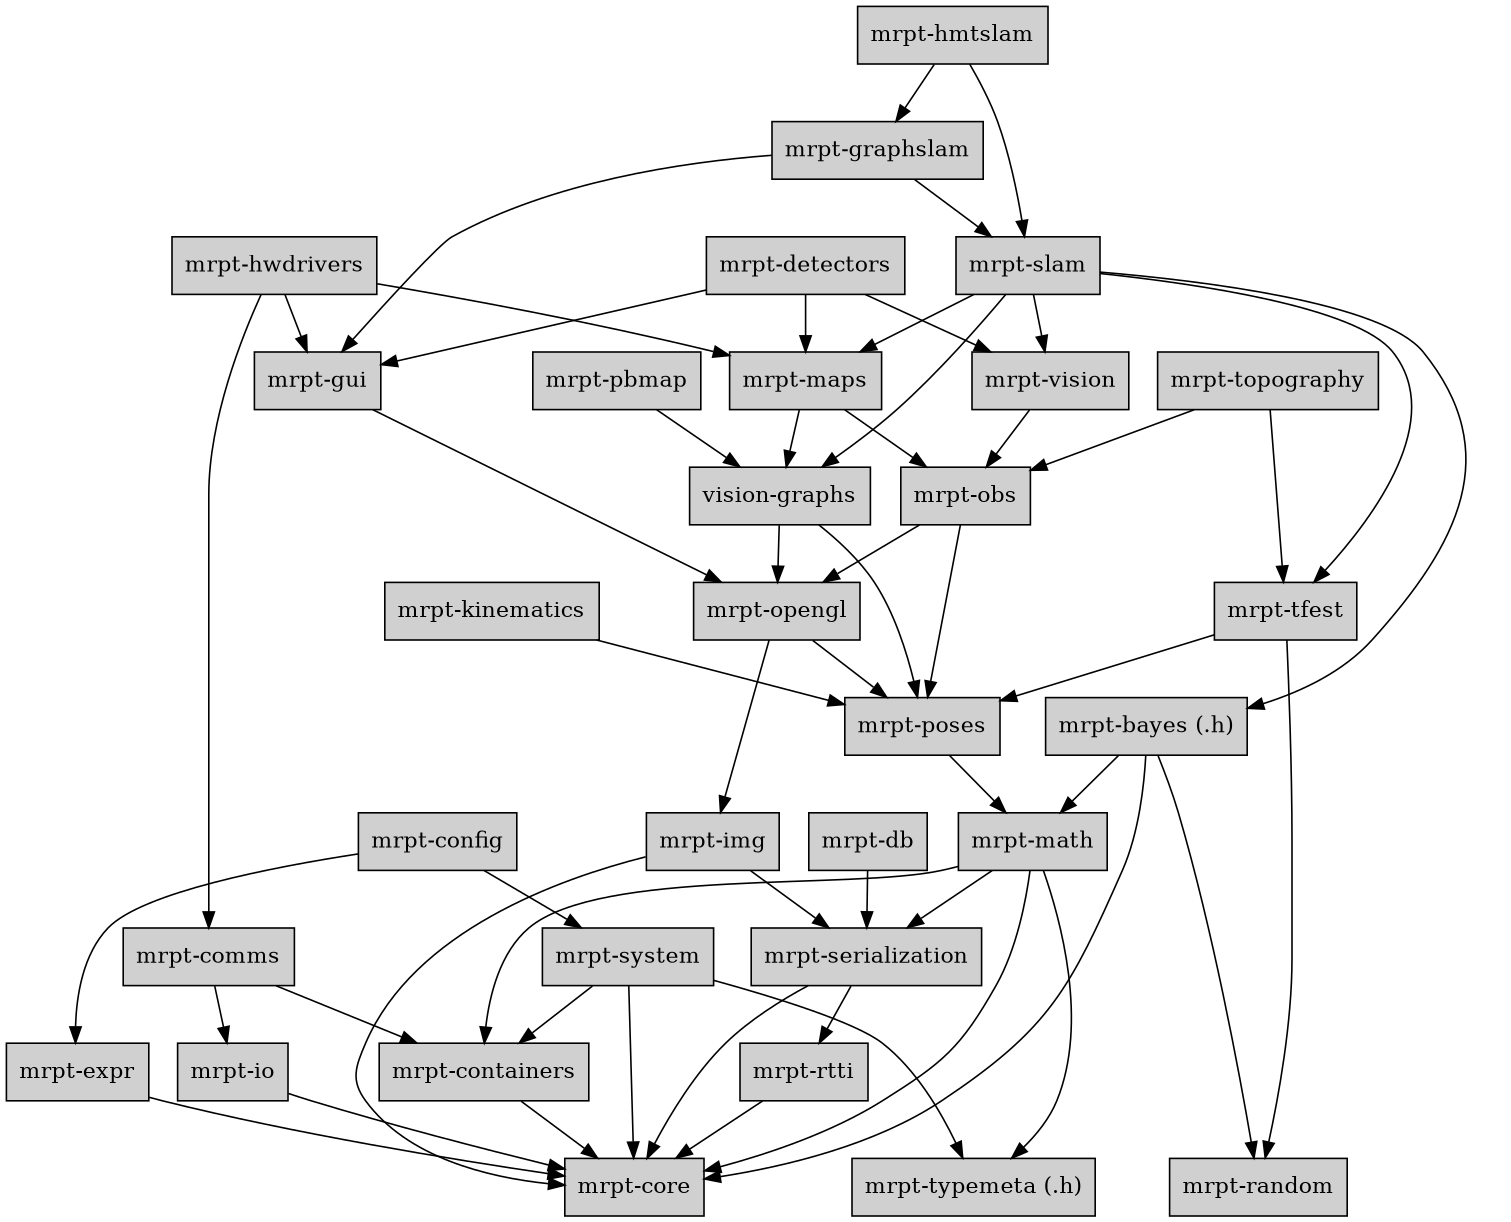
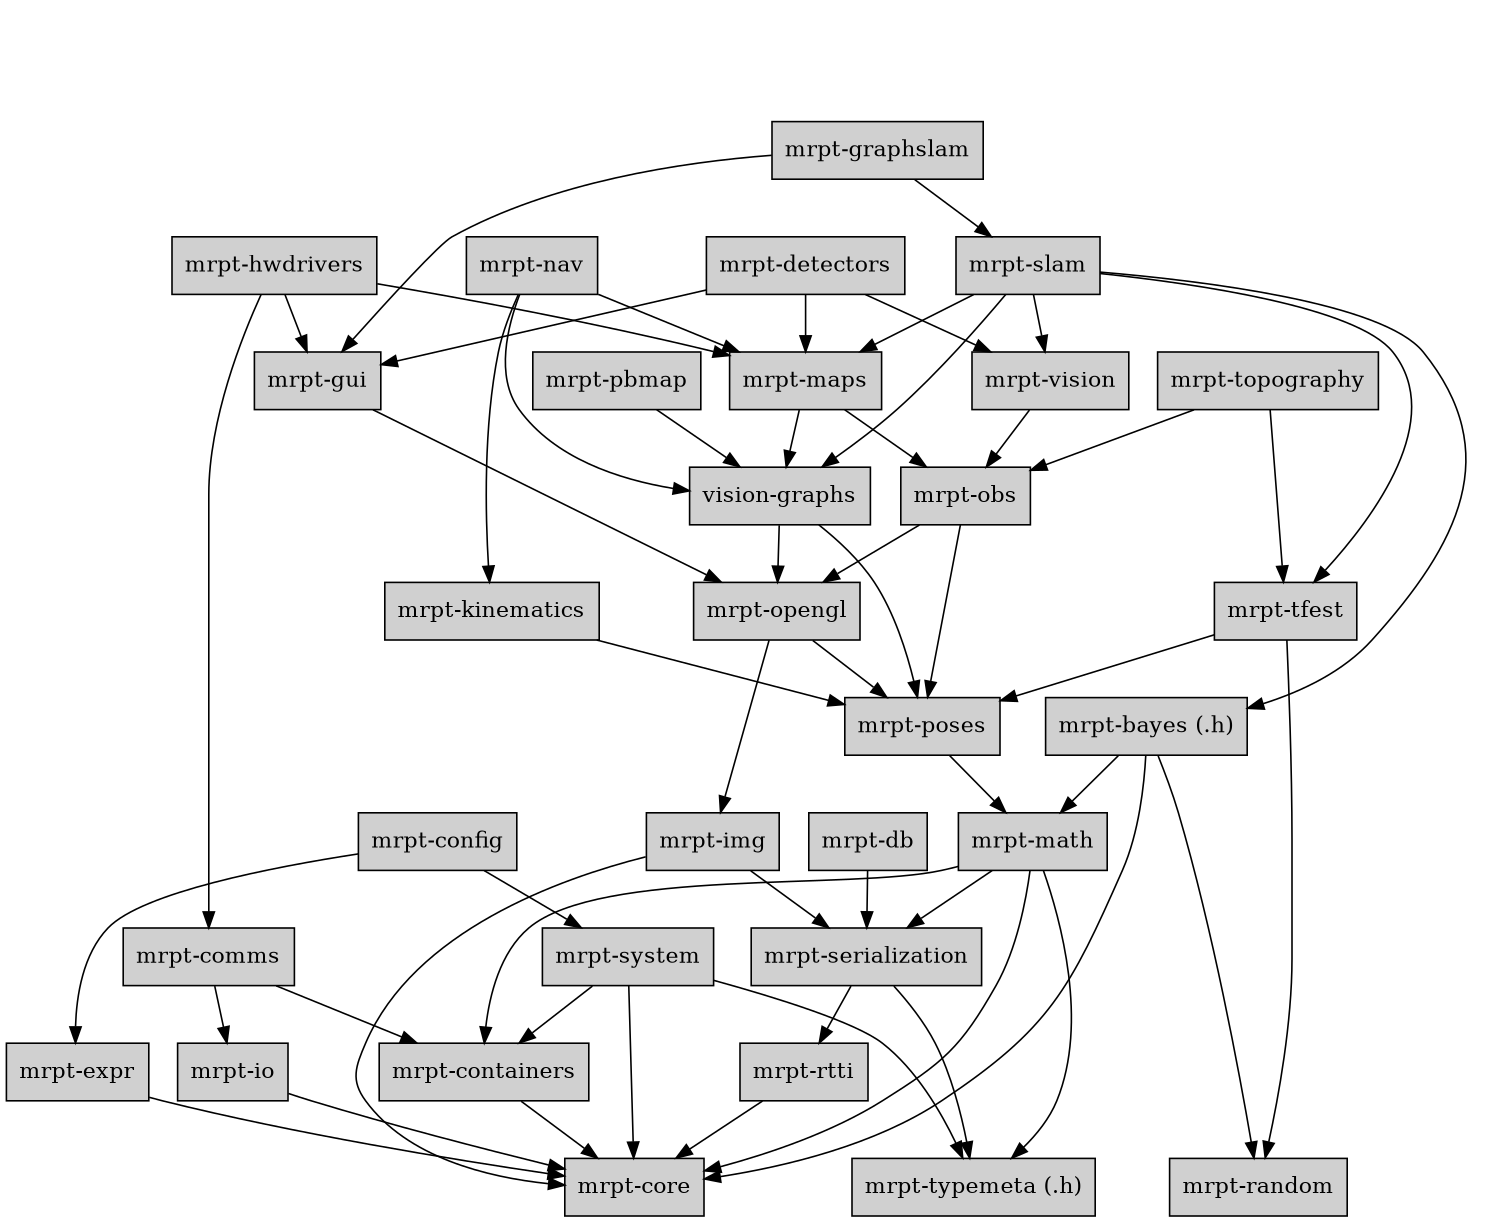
  digraph {
    node [fillcolor="#D0D0D0" shape=box style=filled]
    n1 [label="mrpt-core"]
    n2 [label="mrpt-random"]
    n3 [label="mrpt-typemeta (.h)"]
    n4 [label="mrpt-bayes (.h)"]
    n5 [label="mrpt-math"]
    n6 [label="mrpt-containers"]
    n7 [label="mrpt-serialization"]
    n8 [label="mrpt-rtti"]
    n9 [label="mrpt-comms"]
    n10 [label="mrpt-io"]
    n11 [label="mrpt-system"]
    n12 [label="mrpt-config"]
    n13 [label="mrpt-expr"]
    n14 [label="mrpt-db"]
    n15 [label="mrpt-detectors"]
    n16 [label="mrpt-gui"]
    n17 [label="mrpt-maps"]
    n18 [label="mrpt-vision"]
    n19 [label="mrpt-opengl"]
    n20 [label="vision-graphs"]
    n21 [label="mrpt-obs"]
    n22 [label="mrpt-poses"]
    n23 [label="mrpt-img"]
    n24 [label="mrpt-graphslam"]
    n25 [label="mrpt-slam"]
    n26 [label="mrpt-tfest"]
-   n27 [label="mrpt-hmtslam"]
    n28 [label="mrpt-hwdrivers"]
    n29 [label="mrpt-kinematics"]
+   n30 [label="mrpt-nav"]
    n31 [label="mrpt-pbmap"]
    n32 [label="mrpt-topography"]
    subgraph sub_1 {
      rank=sink
      n1
    }
    subgraph sub_2 {
      rank=sink
      n2
    }
    subgraph sub_3 {
      rank=sink
      n3
    }
    n4 -> n1
    n4 -> n2
    n4 -> n5
    n5 -> n1
    n5 -> n3
    n5 -> n6
    n5 -> n7
    n6 -> n1
-   n7 -> n1
+   n7 -> n3
    n7 -> n8
    n8 -> n1
    n9 -> n6
    n9 -> n10
    n10 -> n1
    n11 -> n1
    n11 -> n3
    n11 -> n6
    n12 -> n11
    n12 -> n13
    n13 -> n1
    n14 -> n7
    n15 -> n16
    n15 -> n17
    n15 -> n18
    n16 -> n19
    n17 -> n20
    n17 -> n21
    n18 -> n21
    n19 -> n22
    n19 -> n23
    n20 -> n19
    n20 -> n22
    n21 -> n19
    n21 -> n22
    n22 -> n5
    n23 -> n1
    n23 -> n7
    n24 -> n16
    n24 -> n25
    n25 -> n4
    n25 -> n17
    n25 -> n18
    n25 -> n20
    n25 -> n26
    n26 -> n2
    n26 -> n22
-   n27 -> n24
-   n27 -> n25
    n28 -> n9
    n28 -> n16
    n28 -> n17
    n29 -> n22
+   n30 -> n17
+   n30 -> n20
+   n30 -> n29
    n31 -> n20
    n32 -> n21
    n32 -> n26
  }
